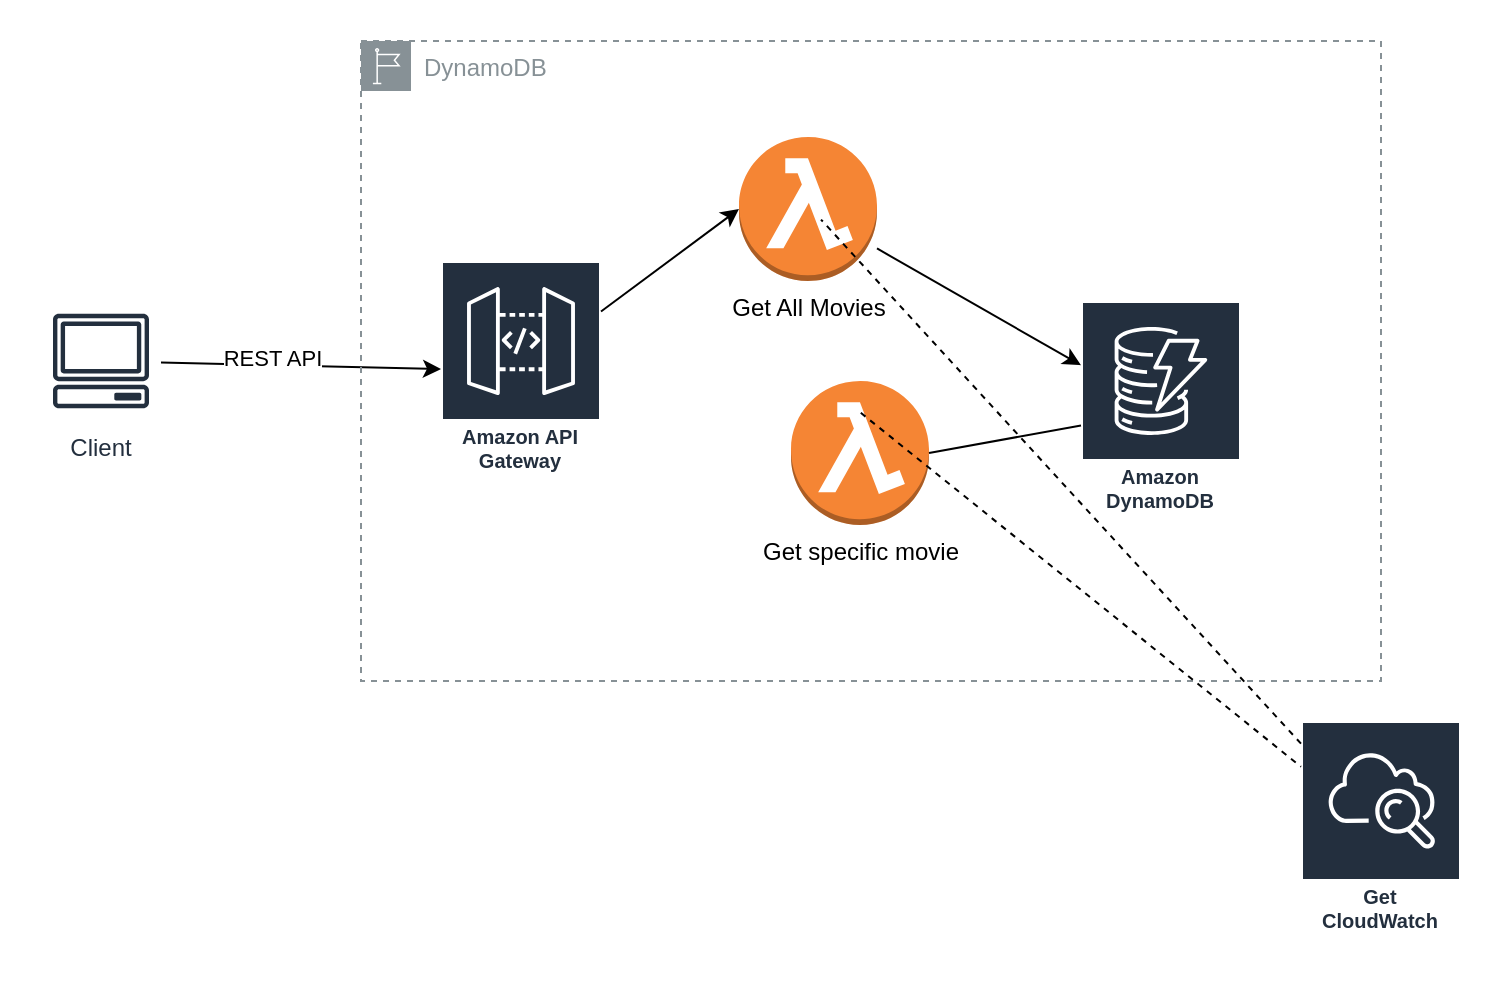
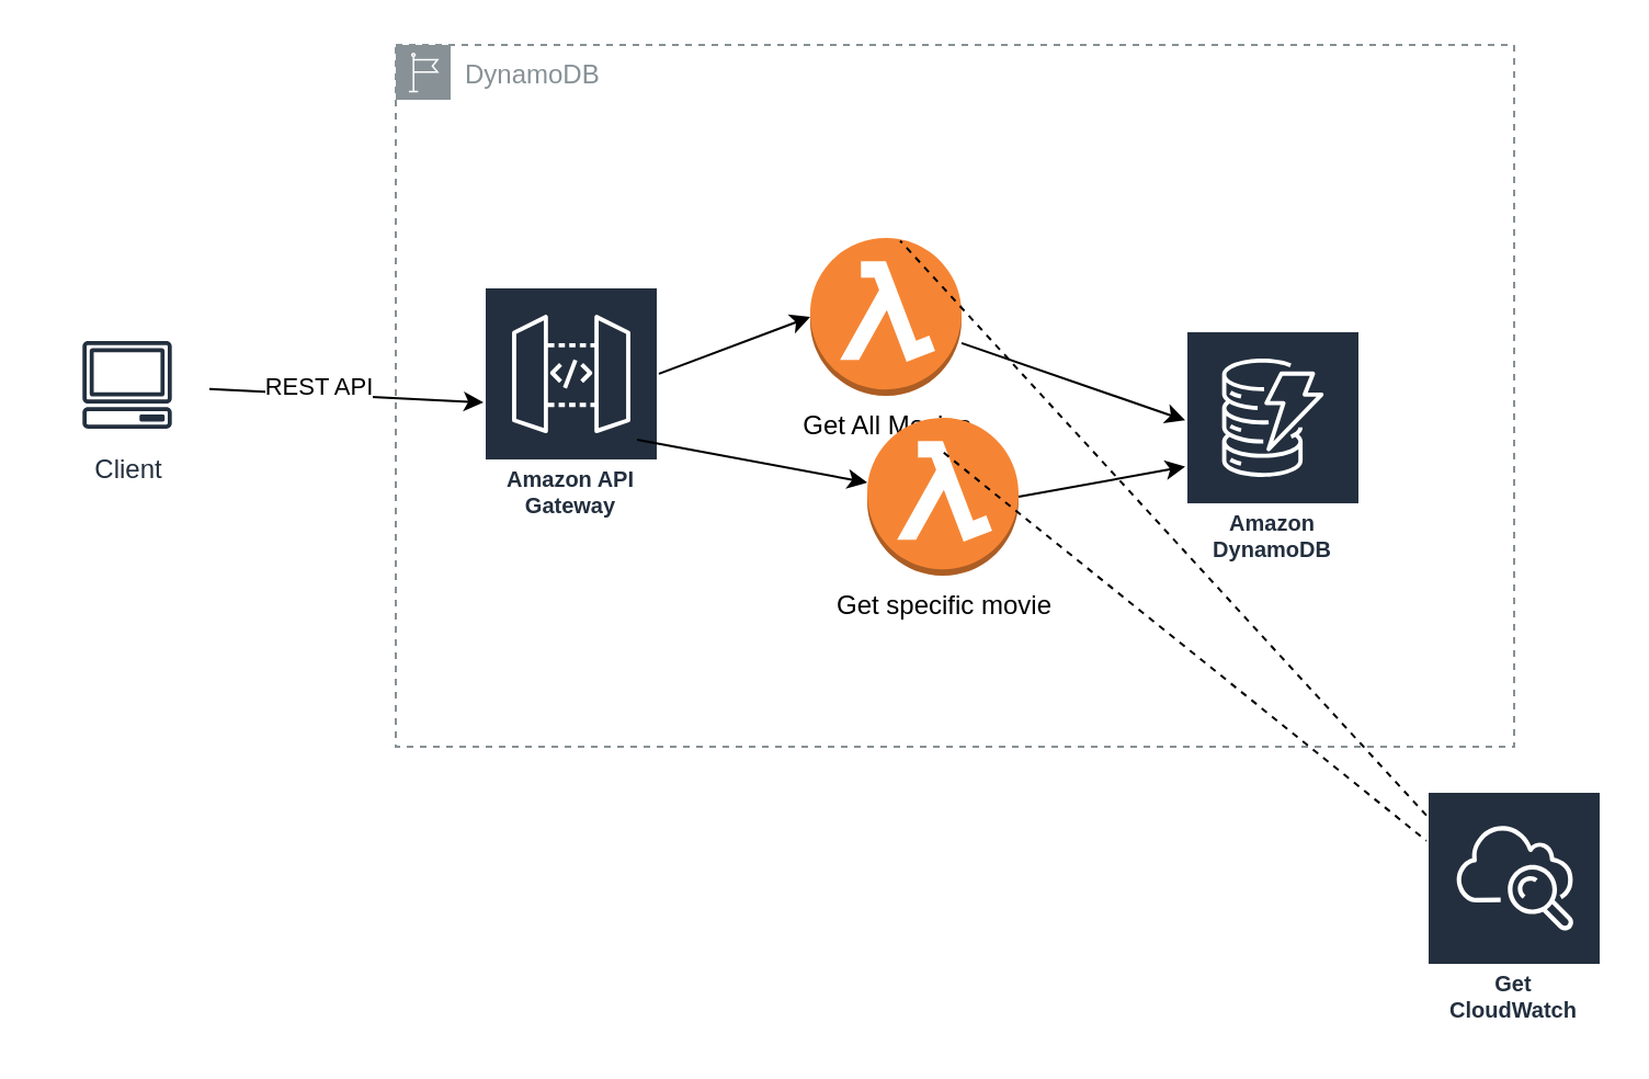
  <mxCell id="0" />
  <mxCell id="1" parent="0" />
  <mxCell id="2" value="Amazon API Gateway" style="sketch=0;outlineConnect=0;fontColor=#232F3E;gradientColor=none;strokeColor=#ffffff;fillColor=#232F3E;dashed=0;verticalLabelPosition=middle;verticalAlign=bottom;align=center;html=1;whiteSpace=wrap;fontSize=10;fontStyle=1;spacing=3;shape=mxgraph.aws4.productIcon;prIcon=mxgraph.aws4.api_gateway;" vertex="1" parent="1"><mxGeometry x="220" y="130" width="80" height="110" as="geometry" /></mxCell>
- <mxCell id="3" value="Client" style="sketch=0;outlineConnect=0;fontColor=#232F3E;gradientColor=none;strokeColor=#232F3E;fillColor=#ffffff;dashed=0;verticalLabelPosition=bottom;verticalAlign=top;align=center;html=1;fontSize=12;fontStyle=0;aspect=fixed;shape=mxgraph.aws4.resourceIcon;resIcon=mxgraph.aws4.client;" vertex="1" parent="1"><mxGeometry x="20" y="150" width="60" height="60" as="geometry" /></mxCell>
- <mxCell id="4" value="Get All Movies" style="outlineConnect=0;dashed=0;verticalLabelPosition=bottom;verticalAlign=top;align=center;html=1;shape=mxgraph.aws3.lambda_function;fillColor=#F58534;gradientColor=none;" vertex="1" parent="1"><mxGeometry x="369" y="68" width="69" height="72" as="geometry" /></mxCell>
+ <mxCell id="3" value="Client" style="sketch=0;outlineConnect=0;fontColor=#232F3E;gradientColor=none;strokeColor=#232F3E;fillColor=#ffffff;dashed=0;verticalLabelPosition=bottom;verticalAlign=top;align=center;html=1;fontSize=12;fontStyle=0;aspect=fixed;shape=mxgraph.aws4.resourceIcon;resIcon=mxgraph.aws4.client;" vertex="1" parent="1"><mxGeometry x="20" y="150" width="75" height="50" as="geometry" /></mxCell>
+ <mxCell id="4" value="Get All Movies" style="outlineConnect=0;dashed=0;verticalLabelPosition=bottom;verticalAlign=top;align=center;html=1;shape=mxgraph.aws3.lambda_function;fillColor=#F58534;gradientColor=none;" vertex="1" parent="1"><mxGeometry x="369" y="108" width="69" height="72" as="geometry" /></mxCell>
  <mxCell id="5" value="Get specific movie" style="outlineConnect=0;dashed=0;verticalLabelPosition=bottom;verticalAlign=top;align=center;html=1;shape=mxgraph.aws3.lambda_function;fillColor=#F58534;gradientColor=none;" vertex="1" parent="1"><mxGeometry x="395" y="190" width="69" height="72" as="geometry" /></mxCell>
  <mxCell id="6" value="Amazon DynamoDB" style="sketch=0;outlineConnect=0;fontColor=#232F3E;gradientColor=none;strokeColor=#ffffff;fillColor=#232F3E;dashed=0;verticalLabelPosition=middle;verticalAlign=bottom;align=center;html=1;whiteSpace=wrap;fontSize=10;fontStyle=1;spacing=3;shape=mxgraph.aws4.productIcon;prIcon=mxgraph.aws4.dynamodb;" vertex="1" parent="1"><mxGeometry x="540" y="150" width="80" height="110" as="geometry" /></mxCell>
  <mxCell id="7" value="" style="endArrow=classic;html=1;rounded=0;entryX=0;entryY=0.5;entryDx=0;entryDy=0;entryPerimeter=0;" edge="1" parent="1" source="2" target="4"><mxGeometry width="50" height="50" relative="1" as="geometry"><mxPoint x="130" y="60" as="sourcePoint" /><mxPoint x="180" y="10" as="targetPoint" /></mxGeometry></mxCell>
  <mxCell id="8" value="" style="endArrow=classic;html=1;rounded=0;" edge="1" parent="1" source="3" target="2"><mxGeometry width="50" height="50" relative="1" as="geometry"><mxPoint x="140" y="70" as="sourcePoint" /><mxPoint x="190" y="20" as="targetPoint" /></mxGeometry></mxCell>
  <mxCell id="9" value="REST API" style="edgeLabel;html=1;align=center;verticalAlign=middle;resizable=0;points=[];" vertex="1" connectable="0" parent="8"><mxGeometry x="-0.216" y="4" relative="1" as="geometry"><mxPoint as="offset" /></mxGeometry></mxCell>
- <mxCell id="11" value="" style="endArrow=none;html=1;rounded=0;exitX=1;exitY=0.5;exitDx=0;exitDy=0;exitPerimeter=0;" edge="1" parent="1" source="5" target="6"><mxGeometry width="50" height="50" relative="1" as="geometry"><mxPoint x="130" y="60" as="sourcePoint" /><mxPoint x="530" y="200" as="targetPoint" /></mxGeometry></mxCell>
+ <mxCell id="10" value="" style="endArrow=classic;html=1;rounded=0;exitX=0.875;exitY=0.636;exitDx=0;exitDy=0;exitPerimeter=0;" edge="1" parent="1" source="2" target="5"><mxGeometry width="50" height="50" relative="1" as="geometry"><mxPoint x="130" y="60" as="sourcePoint" /><mxPoint x="180" y="10" as="targetPoint" /></mxGeometry></mxCell>
+ <mxCell id="11" value="" style="endArrow=classic;html=1;rounded=0;exitX=1;exitY=0.5;exitDx=0;exitDy=0;exitPerimeter=0;" edge="1" parent="1" source="5" target="6"><mxGeometry width="50" height="50" relative="1" as="geometry"><mxPoint x="130" y="60" as="sourcePoint" /><mxPoint x="530" y="200" as="targetPoint" /></mxGeometry></mxCell>
  <mxCell id="12" value="" style="endArrow=classic;html=1;rounded=0;" edge="1" parent="1" source="4" target="6"><mxGeometry width="50" height="50" relative="1" as="geometry"><mxPoint x="140" y="70" as="sourcePoint" /><mxPoint x="370" y="30" as="targetPoint" /></mxGeometry></mxCell>
  <mxCell id="13" value="DynamoDB" style="sketch=0;outlineConnect=0;gradientColor=none;html=1;whiteSpace=wrap;fontSize=12;fontStyle=0;shape=mxgraph.aws4.group;grIcon=mxgraph.aws4.group_region;strokeColor=#879196;fillColor=none;verticalAlign=top;align=left;spacingLeft=30;fontColor=#879196;dashed=1;" vertex="1" parent="1"><mxGeometry x="180" y="20" width="510" height="320" as="geometry" /></mxCell>
  <mxCell id="14" value="Get CloudWatch" style="sketch=0;outlineConnect=0;fontColor=#232F3E;gradientColor=none;strokeColor=#ffffff;fillColor=#232F3E;dashed=0;verticalLabelPosition=middle;verticalAlign=bottom;align=center;html=1;whiteSpace=wrap;fontSize=10;fontStyle=1;spacing=3;shape=mxgraph.aws4.productIcon;prIcon=mxgraph.aws4.cloudwatch;" vertex="1" parent="1"><mxGeometry x="650" y="360" width="80" height="110" as="geometry" /></mxCell>
  <mxCell id="15" value="" style="endArrow=none;dashed=1;html=1;rounded=0;entryX=0.451;entryY=0.279;entryDx=0;entryDy=0;entryPerimeter=0;" edge="1" parent="1" source="14" target="13"><mxGeometry width="50" height="50" relative="1" as="geometry"><mxPoint x="250" y="290" as="sourcePoint" /><mxPoint x="300" y="240" as="targetPoint" /></mxGeometry></mxCell>
  <mxCell id="16" value="" style="endArrow=none;dashed=1;html=1;rounded=0;exitX=0.49;exitY=0.581;exitDx=0;exitDy=0;exitPerimeter=0;" edge="1" parent="1" source="13" target="14"><mxGeometry width="50" height="50" relative="1" as="geometry"><mxPoint x="260" y="300" as="sourcePoint" /><mxPoint x="310" y="250" as="targetPoint" /></mxGeometry></mxCell>
